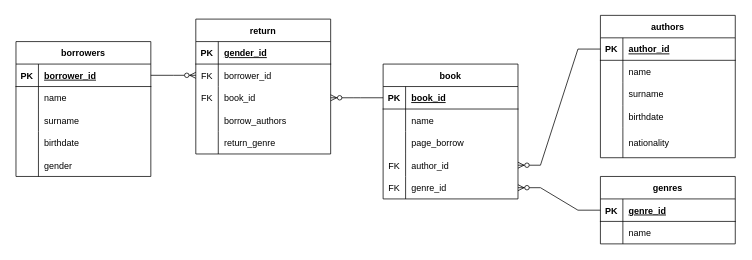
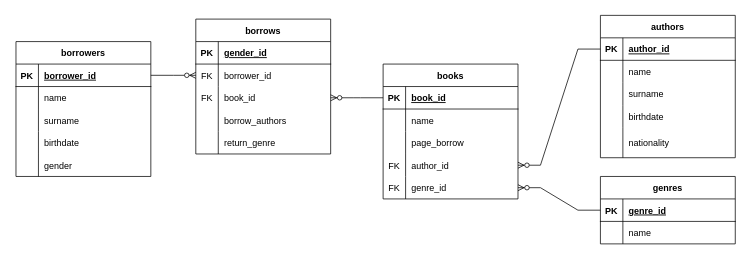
  <mxCell id="0" />
  <mxCell id="1" parent="0" />
  <mxCell id="2" value="borrowers" style="shape=table;startSize=30;container=1;collapsible=1;childLayout=tableLayout;fixedRows=1;rowLines=0;fontStyle=1;align=center;resizeLast=1;" parent="1" vertex="1"><mxGeometry x="20" y="55" width="180" height="180" as="geometry" /></mxCell>
  <mxCell id="3" value="" style="shape=tableRow;horizontal=0;startSize=0;swimlaneHead=0;swimlaneBody=0;fillColor=none;collapsible=0;dropTarget=0;points=[[0,0.5],[1,0.5]];portConstraint=eastwest;top=0;left=0;right=0;bottom=1;" parent="2" vertex="1"><mxGeometry y="30" width="180" height="30" as="geometry" /></mxCell>
  <mxCell id="4" value="PK" style="shape=partialRectangle;connectable=0;fillColor=none;top=0;left=0;bottom=0;right=0;fontStyle=1;overflow=hidden;" parent="3" vertex="1"><mxGeometry width="30" height="30" as="geometry"><mxRectangle width="30" height="30" as="alternateBounds" /></mxGeometry></mxCell>
  <mxCell id="5" value="borrower_id" style="shape=partialRectangle;connectable=0;fillColor=none;top=0;left=0;bottom=0;right=0;align=left;spacingLeft=6;fontStyle=5;overflow=hidden;" parent="3" vertex="1"><mxGeometry x="30" width="150" height="30" as="geometry"><mxRectangle width="150" height="30" as="alternateBounds" /></mxGeometry></mxCell>
  <mxCell id="6" value="" style="shape=tableRow;horizontal=0;startSize=0;swimlaneHead=0;swimlaneBody=0;fillColor=none;collapsible=0;dropTarget=0;points=[[0,0.5],[1,0.5]];portConstraint=eastwest;top=0;left=0;right=0;bottom=0;" parent="2" vertex="1"><mxGeometry y="60" width="180" height="30" as="geometry" /></mxCell>
  <mxCell id="7" value="" style="shape=partialRectangle;connectable=0;fillColor=none;top=0;left=0;bottom=0;right=0;editable=1;overflow=hidden;" parent="6" vertex="1"><mxGeometry width="30" height="30" as="geometry"><mxRectangle width="30" height="30" as="alternateBounds" /></mxGeometry></mxCell>
  <mxCell id="8" value="name" style="shape=partialRectangle;connectable=0;fillColor=none;top=0;left=0;bottom=0;right=0;align=left;spacingLeft=6;overflow=hidden;" parent="6" vertex="1"><mxGeometry x="30" width="150" height="30" as="geometry"><mxRectangle width="150" height="30" as="alternateBounds" /></mxGeometry></mxCell>
  <mxCell id="9" value="" style="shape=tableRow;horizontal=0;startSize=0;swimlaneHead=0;swimlaneBody=0;fillColor=none;collapsible=0;dropTarget=0;points=[[0,0.5],[1,0.5]];portConstraint=eastwest;top=0;left=0;right=0;bottom=0;" parent="2" vertex="1"><mxGeometry y="90" width="180" height="30" as="geometry" /></mxCell>
  <mxCell id="10" value="" style="shape=partialRectangle;connectable=0;fillColor=none;top=0;left=0;bottom=0;right=0;editable=1;overflow=hidden;" parent="9" vertex="1"><mxGeometry width="30" height="30" as="geometry"><mxRectangle width="30" height="30" as="alternateBounds" /></mxGeometry></mxCell>
  <mxCell id="11" value="surname" style="shape=partialRectangle;connectable=0;fillColor=none;top=0;left=0;bottom=0;right=0;align=left;spacingLeft=6;overflow=hidden;" parent="9" vertex="1"><mxGeometry x="30" width="150" height="30" as="geometry"><mxRectangle width="150" height="30" as="alternateBounds" /></mxGeometry></mxCell>
  <mxCell id="12" value="" style="shape=tableRow;horizontal=0;startSize=0;swimlaneHead=0;swimlaneBody=0;fillColor=none;collapsible=0;dropTarget=0;points=[[0,0.5],[1,0.5]];portConstraint=eastwest;top=0;left=0;right=0;bottom=0;" parent="2" vertex="1"><mxGeometry y="120" width="180" height="30" as="geometry" /></mxCell>
  <mxCell id="13" value="" style="shape=partialRectangle;connectable=0;fillColor=none;top=0;left=0;bottom=0;right=0;editable=1;overflow=hidden;" parent="12" vertex="1"><mxGeometry width="30" height="30" as="geometry"><mxRectangle width="30" height="30" as="alternateBounds" /></mxGeometry></mxCell>
  <mxCell id="14" value="birthdate" style="shape=partialRectangle;connectable=0;fillColor=none;top=0;left=0;bottom=0;right=0;align=left;spacingLeft=6;overflow=hidden;" parent="12" vertex="1"><mxGeometry x="30" width="150" height="30" as="geometry"><mxRectangle width="150" height="30" as="alternateBounds" /></mxGeometry></mxCell>
  <mxCell id="15" value="" style="shape=tableRow;horizontal=0;startSize=0;swimlaneHead=0;swimlaneBody=0;fillColor=none;collapsible=0;dropTarget=0;points=[[0,0.5],[1,0.5]];portConstraint=eastwest;top=0;left=0;right=0;bottom=0;" parent="2" vertex="1"><mxGeometry y="150" width="180" height="30" as="geometry" /></mxCell>
  <mxCell id="16" value="" style="shape=partialRectangle;connectable=0;fillColor=none;top=0;left=0;bottom=0;right=0;editable=1;overflow=hidden;" parent="15" vertex="1"><mxGeometry width="30" height="30" as="geometry"><mxRectangle width="30" height="30" as="alternateBounds" /></mxGeometry></mxCell>
  <mxCell id="17" value="gender" style="shape=partialRectangle;connectable=0;fillColor=none;top=0;left=0;bottom=0;right=0;align=left;spacingLeft=6;overflow=hidden;" parent="15" vertex="1"><mxGeometry x="30" width="150" height="30" as="geometry"><mxRectangle width="150" height="30" as="alternateBounds" /></mxGeometry></mxCell>
- <mxCell id="18" value="return" style="shape=table;startSize=30;container=1;collapsible=1;childLayout=tableLayout;fixedRows=1;rowLines=0;fontStyle=1;align=center;resizeLast=1;" parent="1" vertex="1"><mxGeometry x="260" y="25" width="180" height="180" as="geometry" /></mxCell>
+ <mxCell id="18" value="borrows" style="shape=table;startSize=30;container=1;collapsible=1;childLayout=tableLayout;fixedRows=1;rowLines=0;fontStyle=1;align=center;resizeLast=1;" parent="1" vertex="1"><mxGeometry x="260" y="25" width="180" height="180" as="geometry" /></mxCell>
  <mxCell id="19" value="" style="shape=tableRow;horizontal=0;startSize=0;swimlaneHead=0;swimlaneBody=0;fillColor=none;collapsible=0;dropTarget=0;points=[[0,0.5],[1,0.5]];portConstraint=eastwest;top=0;left=0;right=0;bottom=1;" parent="18" vertex="1"><mxGeometry y="30" width="180" height="30" as="geometry" /></mxCell>
  <mxCell id="20" value="PK" style="shape=partialRectangle;connectable=0;fillColor=none;top=0;left=0;bottom=0;right=0;fontStyle=1;overflow=hidden;" parent="19" vertex="1"><mxGeometry width="30" height="30" as="geometry"><mxRectangle width="30" height="30" as="alternateBounds" /></mxGeometry></mxCell>
  <mxCell id="21" value="gender_id" style="shape=partialRectangle;connectable=0;fillColor=none;top=0;left=0;bottom=0;right=0;align=left;spacingLeft=6;fontStyle=5;overflow=hidden;" parent="19" vertex="1"><mxGeometry x="30" width="150" height="30" as="geometry"><mxRectangle width="150" height="30" as="alternateBounds" /></mxGeometry></mxCell>
  <mxCell id="22" value="" style="shape=tableRow;horizontal=0;startSize=0;swimlaneHead=0;swimlaneBody=0;fillColor=none;collapsible=0;dropTarget=0;points=[[0,0.5],[1,0.5]];portConstraint=eastwest;top=0;left=0;right=0;bottom=0;" parent="18" vertex="1"><mxGeometry y="60" width="180" height="30" as="geometry" /></mxCell>
  <mxCell id="23" value="FK" style="shape=partialRectangle;connectable=0;fillColor=none;top=0;left=0;bottom=0;right=0;editable=1;overflow=hidden;" parent="22" vertex="1"><mxGeometry width="30" height="30" as="geometry"><mxRectangle width="30" height="30" as="alternateBounds" /></mxGeometry></mxCell>
  <mxCell id="24" value="borrower_id" style="shape=partialRectangle;connectable=0;fillColor=none;top=0;left=0;bottom=0;right=0;align=left;spacingLeft=6;overflow=hidden;" parent="22" vertex="1"><mxGeometry x="30" width="150" height="30" as="geometry"><mxRectangle width="150" height="30" as="alternateBounds" /></mxGeometry></mxCell>
  <mxCell id="25" value="" style="shape=tableRow;horizontal=0;startSize=0;swimlaneHead=0;swimlaneBody=0;fillColor=none;collapsible=0;dropTarget=0;points=[[0,0.5],[1,0.5]];portConstraint=eastwest;top=0;left=0;right=0;bottom=0;" parent="18" vertex="1"><mxGeometry y="90" width="180" height="30" as="geometry" /></mxCell>
  <mxCell id="26" value="FK" style="shape=partialRectangle;connectable=0;fillColor=none;top=0;left=0;bottom=0;right=0;editable=1;overflow=hidden;" parent="25" vertex="1"><mxGeometry width="30" height="30" as="geometry"><mxRectangle width="30" height="30" as="alternateBounds" /></mxGeometry></mxCell>
  <mxCell id="27" value="book_id" style="shape=partialRectangle;connectable=0;fillColor=none;top=0;left=0;bottom=0;right=0;align=left;spacingLeft=6;overflow=hidden;" parent="25" vertex="1"><mxGeometry x="30" width="150" height="30" as="geometry"><mxRectangle width="150" height="30" as="alternateBounds" /></mxGeometry></mxCell>
  <mxCell id="28" value="" style="shape=tableRow;horizontal=0;startSize=0;swimlaneHead=0;swimlaneBody=0;fillColor=none;collapsible=0;dropTarget=0;points=[[0,0.5],[1,0.5]];portConstraint=eastwest;top=0;left=0;right=0;bottom=0;" parent="18" vertex="1"><mxGeometry y="120" width="180" height="30" as="geometry" /></mxCell>
  <mxCell id="29" value="" style="shape=partialRectangle;connectable=0;fillColor=none;top=0;left=0;bottom=0;right=0;editable=1;overflow=hidden;" parent="28" vertex="1"><mxGeometry width="30" height="30" as="geometry"><mxRectangle width="30" height="30" as="alternateBounds" /></mxGeometry></mxCell>
  <mxCell id="30" value="borrow_authors" style="shape=partialRectangle;connectable=0;fillColor=none;top=0;left=0;bottom=0;right=0;align=left;spacingLeft=6;overflow=hidden;" parent="28" vertex="1"><mxGeometry x="30" width="150" height="30" as="geometry"><mxRectangle width="150" height="30" as="alternateBounds" /></mxGeometry></mxCell>
  <mxCell id="31" value="" style="shape=tableRow;horizontal=0;startSize=0;swimlaneHead=0;swimlaneBody=0;fillColor=none;collapsible=0;dropTarget=0;points=[[0,0.5],[1,0.5]];portConstraint=eastwest;top=0;left=0;right=0;bottom=0;" parent="18" vertex="1"><mxGeometry y="150" width="180" height="30" as="geometry" /></mxCell>
  <mxCell id="32" value="" style="shape=partialRectangle;connectable=0;fillColor=none;top=0;left=0;bottom=0;right=0;editable=1;overflow=hidden;" parent="31" vertex="1"><mxGeometry width="30" height="30" as="geometry"><mxRectangle width="30" height="30" as="alternateBounds" /></mxGeometry></mxCell>
  <mxCell id="33" value="return_genre" style="shape=partialRectangle;connectable=0;fillColor=none;top=0;left=0;bottom=0;right=0;align=left;spacingLeft=6;overflow=hidden;" parent="31" vertex="1"><mxGeometry x="30" width="150" height="30" as="geometry"><mxRectangle width="150" height="30" as="alternateBounds" /></mxGeometry></mxCell>
- <mxCell id="34" value="book" style="shape=table;startSize=30;container=1;collapsible=1;childLayout=tableLayout;fixedRows=1;rowLines=0;fontStyle=1;align=center;resizeLast=1;" parent="1" vertex="1"><mxGeometry x="510" y="85" width="180" height="180" as="geometry" /></mxCell>
+ <mxCell id="34" value="books" style="shape=table;startSize=30;container=1;collapsible=1;childLayout=tableLayout;fixedRows=1;rowLines=0;fontStyle=1;align=center;resizeLast=1;" parent="1" vertex="1"><mxGeometry x="510" y="85" width="180" height="180" as="geometry" /></mxCell>
  <mxCell id="35" value="" style="shape=tableRow;horizontal=0;startSize=0;swimlaneHead=0;swimlaneBody=0;fillColor=none;collapsible=0;dropTarget=0;points=[[0,0.5],[1,0.5]];portConstraint=eastwest;top=0;left=0;right=0;bottom=1;" parent="34" vertex="1"><mxGeometry y="30" width="180" height="30" as="geometry" /></mxCell>
  <mxCell id="36" value="PK" style="shape=partialRectangle;connectable=0;fillColor=none;top=0;left=0;bottom=0;right=0;fontStyle=1;overflow=hidden;" parent="35" vertex="1"><mxGeometry width="30" height="30" as="geometry"><mxRectangle width="30" height="30" as="alternateBounds" /></mxGeometry></mxCell>
  <mxCell id="37" value="book_id" style="shape=partialRectangle;connectable=0;fillColor=none;top=0;left=0;bottom=0;right=0;align=left;spacingLeft=6;fontStyle=5;overflow=hidden;" parent="35" vertex="1"><mxGeometry x="30" width="150" height="30" as="geometry"><mxRectangle width="150" height="30" as="alternateBounds" /></mxGeometry></mxCell>
  <mxCell id="38" value="" style="shape=tableRow;horizontal=0;startSize=0;swimlaneHead=0;swimlaneBody=0;fillColor=none;collapsible=0;dropTarget=0;points=[[0,0.5],[1,0.5]];portConstraint=eastwest;top=0;left=0;right=0;bottom=0;" parent="34" vertex="1"><mxGeometry y="60" width="180" height="30" as="geometry" /></mxCell>
  <mxCell id="39" value="" style="shape=partialRectangle;connectable=0;fillColor=none;top=0;left=0;bottom=0;right=0;editable=1;overflow=hidden;" parent="38" vertex="1"><mxGeometry width="30" height="30" as="geometry"><mxRectangle width="30" height="30" as="alternateBounds" /></mxGeometry></mxCell>
  <mxCell id="40" value="name" style="shape=partialRectangle;connectable=0;fillColor=none;top=0;left=0;bottom=0;right=0;align=left;spacingLeft=6;overflow=hidden;" parent="38" vertex="1"><mxGeometry x="30" width="150" height="30" as="geometry"><mxRectangle width="150" height="30" as="alternateBounds" /></mxGeometry></mxCell>
  <mxCell id="41" value="" style="shape=tableRow;horizontal=0;startSize=0;swimlaneHead=0;swimlaneBody=0;fillColor=none;collapsible=0;dropTarget=0;points=[[0,0.5],[1,0.5]];portConstraint=eastwest;top=0;left=0;right=0;bottom=0;" parent="34" vertex="1"><mxGeometry y="90" width="180" height="30" as="geometry" /></mxCell>
  <mxCell id="42" value="" style="shape=partialRectangle;connectable=0;fillColor=none;top=0;left=0;bottom=0;right=0;editable=1;overflow=hidden;" parent="41" vertex="1"><mxGeometry width="30" height="30" as="geometry"><mxRectangle width="30" height="30" as="alternateBounds" /></mxGeometry></mxCell>
  <mxCell id="43" value="page_borrow" style="shape=partialRectangle;connectable=0;fillColor=none;top=0;left=0;bottom=0;right=0;align=left;spacingLeft=6;overflow=hidden;" parent="41" vertex="1"><mxGeometry x="30" width="150" height="30" as="geometry"><mxRectangle width="150" height="30" as="alternateBounds" /></mxGeometry></mxCell>
  <mxCell id="44" value="" style="shape=tableRow;horizontal=0;startSize=0;swimlaneHead=0;swimlaneBody=0;fillColor=none;collapsible=0;dropTarget=0;points=[[0,0.5],[1,0.5]];portConstraint=eastwest;top=0;left=0;right=0;bottom=0;" parent="34" vertex="1"><mxGeometry y="120" width="180" height="30" as="geometry" /></mxCell>
  <mxCell id="45" value="FK" style="shape=partialRectangle;connectable=0;fillColor=none;top=0;left=0;bottom=0;right=0;editable=1;overflow=hidden;" parent="44" vertex="1"><mxGeometry width="30" height="30" as="geometry"><mxRectangle width="30" height="30" as="alternateBounds" /></mxGeometry></mxCell>
  <mxCell id="46" value="author_id" style="shape=partialRectangle;connectable=0;fillColor=none;top=0;left=0;bottom=0;right=0;align=left;spacingLeft=6;overflow=hidden;" parent="44" vertex="1"><mxGeometry x="30" width="150" height="30" as="geometry"><mxRectangle width="150" height="30" as="alternateBounds" /></mxGeometry></mxCell>
  <mxCell id="47" value="" style="shape=tableRow;horizontal=0;startSize=0;swimlaneHead=0;swimlaneBody=0;fillColor=none;collapsible=0;dropTarget=0;points=[[0,0.5],[1,0.5]];portConstraint=eastwest;top=0;left=0;right=0;bottom=0;" parent="34" vertex="1"><mxGeometry y="150" width="180" height="30" as="geometry" /></mxCell>
  <mxCell id="48" value="FK" style="shape=partialRectangle;connectable=0;fillColor=none;top=0;left=0;bottom=0;right=0;editable=1;overflow=hidden;" parent="47" vertex="1"><mxGeometry width="30" height="30" as="geometry"><mxRectangle width="30" height="30" as="alternateBounds" /></mxGeometry></mxCell>
  <mxCell id="49" value="genre_id" style="shape=partialRectangle;connectable=0;fillColor=none;top=0;left=0;bottom=0;right=0;align=left;spacingLeft=6;overflow=hidden;" parent="47" vertex="1"><mxGeometry x="30" width="150" height="30" as="geometry"><mxRectangle width="150" height="30" as="alternateBounds" /></mxGeometry></mxCell>
  <mxCell id="50" value="" style="edgeStyle=entityRelationEdgeStyle;fontSize=12;html=1;endArrow=ERzeroToMany;endFill=1;rounded=0;exitX=1;exitY=0.5;exitDx=0;exitDy=0;entryX=0;entryY=0.5;entryDx=0;entryDy=0;" parent="1" source="3" target="22" edge="1"><mxGeometry width="100" height="100" relative="1" as="geometry"><mxPoint x="320" y="75" as="sourcePoint" /><mxPoint x="310" y="-115" as="targetPoint" /></mxGeometry></mxCell>
  <mxCell id="51" value="" style="edgeStyle=entityRelationEdgeStyle;fontSize=12;html=1;endArrow=ERzeroToMany;endFill=1;rounded=0;entryX=1;entryY=0.5;entryDx=0;entryDy=0;exitX=0;exitY=0.5;exitDx=0;exitDy=0;" parent="1" source="35" target="25" edge="1"><mxGeometry width="100" height="100" relative="1" as="geometry"><mxPoint x="530" y="-205" as="sourcePoint" /><mxPoint x="410" y="-25" as="targetPoint" /></mxGeometry></mxCell>
  <mxCell id="52" value="authors" style="shape=table;startSize=30;container=1;collapsible=1;childLayout=tableLayout;fixedRows=1;rowLines=0;fontStyle=1;align=center;resizeLast=1;" parent="1" vertex="1"><mxGeometry x="800" y="20" width="180" height="190" as="geometry" /></mxCell>
  <mxCell id="53" value="" style="shape=tableRow;horizontal=0;startSize=0;swimlaneHead=0;swimlaneBody=0;fillColor=none;collapsible=0;dropTarget=0;points=[[0,0.5],[1,0.5]];portConstraint=eastwest;top=0;left=0;right=0;bottom=1;" parent="52" vertex="1"><mxGeometry y="30" width="180" height="30" as="geometry" /></mxCell>
  <mxCell id="54" value="PK" style="shape=partialRectangle;connectable=0;fillColor=none;top=0;left=0;bottom=0;right=0;fontStyle=1;overflow=hidden;" parent="53" vertex="1"><mxGeometry width="30" height="30" as="geometry"><mxRectangle width="30" height="30" as="alternateBounds" /></mxGeometry></mxCell>
  <mxCell id="55" value="author_id" style="shape=partialRectangle;connectable=0;fillColor=none;top=0;left=0;bottom=0;right=0;align=left;spacingLeft=6;fontStyle=5;overflow=hidden;" parent="53" vertex="1"><mxGeometry x="30" width="150" height="30" as="geometry"><mxRectangle width="150" height="30" as="alternateBounds" /></mxGeometry></mxCell>
  <mxCell id="56" value="" style="shape=tableRow;horizontal=0;startSize=0;swimlaneHead=0;swimlaneBody=0;fillColor=none;collapsible=0;dropTarget=0;points=[[0,0.5],[1,0.5]];portConstraint=eastwest;top=0;left=0;right=0;bottom=0;" parent="52" vertex="1"><mxGeometry y="60" width="180" height="30" as="geometry" /></mxCell>
  <mxCell id="57" value="" style="shape=partialRectangle;connectable=0;fillColor=none;top=0;left=0;bottom=0;right=0;editable=1;overflow=hidden;" parent="56" vertex="1"><mxGeometry width="30" height="30" as="geometry"><mxRectangle width="30" height="30" as="alternateBounds" /></mxGeometry></mxCell>
  <mxCell id="58" value="name" style="shape=partialRectangle;connectable=0;fillColor=none;top=0;left=0;bottom=0;right=0;align=left;spacingLeft=6;overflow=hidden;" parent="56" vertex="1"><mxGeometry x="30" width="150" height="30" as="geometry"><mxRectangle width="150" height="30" as="alternateBounds" /></mxGeometry></mxCell>
  <mxCell id="59" value="" style="shape=tableRow;horizontal=0;startSize=0;swimlaneHead=0;swimlaneBody=0;fillColor=none;collapsible=0;dropTarget=0;points=[[0,0.5],[1,0.5]];portConstraint=eastwest;top=0;left=0;right=0;bottom=0;" parent="52" vertex="1"><mxGeometry y="90" width="180" height="30" as="geometry" /></mxCell>
  <mxCell id="60" value="" style="shape=partialRectangle;connectable=0;fillColor=none;top=0;left=0;bottom=0;right=0;editable=1;overflow=hidden;" parent="59" vertex="1"><mxGeometry width="30" height="30" as="geometry"><mxRectangle width="30" height="30" as="alternateBounds" /></mxGeometry></mxCell>
  <mxCell id="61" value="surname" style="shape=partialRectangle;connectable=0;fillColor=none;top=0;left=0;bottom=0;right=0;align=left;spacingLeft=6;overflow=hidden;" parent="59" vertex="1"><mxGeometry x="30" width="150" height="30" as="geometry"><mxRectangle width="150" height="30" as="alternateBounds" /></mxGeometry></mxCell>
  <mxCell id="62" value="" style="shape=tableRow;horizontal=0;startSize=0;swimlaneHead=0;swimlaneBody=0;fillColor=none;collapsible=0;dropTarget=0;points=[[0,0.5],[1,0.5]];portConstraint=eastwest;top=0;left=0;right=0;bottom=0;" parent="52" vertex="1"><mxGeometry y="120" width="180" height="30" as="geometry" /></mxCell>
  <mxCell id="63" value="" style="shape=partialRectangle;connectable=0;fillColor=none;top=0;left=0;bottom=0;right=0;editable=1;overflow=hidden;" parent="62" vertex="1"><mxGeometry width="30" height="30" as="geometry"><mxRectangle width="30" height="30" as="alternateBounds" /></mxGeometry></mxCell>
  <mxCell id="64" value="birthdate" style="shape=partialRectangle;connectable=0;fillColor=none;top=0;left=0;bottom=0;right=0;align=left;spacingLeft=6;overflow=hidden;" parent="62" vertex="1"><mxGeometry x="30" width="150" height="30" as="geometry"><mxRectangle width="150" height="30" as="alternateBounds" /></mxGeometry></mxCell>
  <mxCell id="65" value="" style="shape=tableRow;horizontal=0;startSize=0;swimlaneHead=0;swimlaneBody=0;fillColor=none;collapsible=0;dropTarget=0;points=[[0,0.5],[1,0.5]];portConstraint=eastwest;top=0;left=0;right=0;bottom=0;" parent="52" vertex="1"><mxGeometry y="150" width="180" height="40" as="geometry" /></mxCell>
  <mxCell id="66" value="" style="shape=partialRectangle;connectable=0;fillColor=none;top=0;left=0;bottom=0;right=0;editable=1;overflow=hidden;" parent="65" vertex="1"><mxGeometry width="30" height="40" as="geometry"><mxRectangle width="30" height="40" as="alternateBounds" /></mxGeometry></mxCell>
  <mxCell id="67" value="nationality" style="shape=partialRectangle;connectable=0;fillColor=none;top=0;left=0;bottom=0;right=0;align=left;spacingLeft=6;overflow=hidden;" parent="65" vertex="1"><mxGeometry x="30" width="150" height="40" as="geometry"><mxRectangle width="150" height="40" as="alternateBounds" /></mxGeometry></mxCell>
  <mxCell id="68" value="genres" style="shape=table;startSize=30;container=1;collapsible=1;childLayout=tableLayout;fixedRows=1;rowLines=0;fontStyle=1;align=center;resizeLast=1;" parent="1" vertex="1"><mxGeometry x="800" y="235" width="180" height="90" as="geometry" /></mxCell>
  <mxCell id="69" value="" style="shape=tableRow;horizontal=0;startSize=0;swimlaneHead=0;swimlaneBody=0;fillColor=none;collapsible=0;dropTarget=0;points=[[0,0.5],[1,0.5]];portConstraint=eastwest;top=0;left=0;right=0;bottom=1;" parent="68" vertex="1"><mxGeometry y="30" width="180" height="30" as="geometry" /></mxCell>
  <mxCell id="70" value="PK" style="shape=partialRectangle;connectable=0;fillColor=none;top=0;left=0;bottom=0;right=0;fontStyle=1;overflow=hidden;" parent="69" vertex="1"><mxGeometry width="30" height="30" as="geometry"><mxRectangle width="30" height="30" as="alternateBounds" /></mxGeometry></mxCell>
  <mxCell id="71" value="genre_id" style="shape=partialRectangle;connectable=0;fillColor=none;top=0;left=0;bottom=0;right=0;align=left;spacingLeft=6;fontStyle=5;overflow=hidden;" parent="69" vertex="1"><mxGeometry x="30" width="150" height="30" as="geometry"><mxRectangle width="150" height="30" as="alternateBounds" /></mxGeometry></mxCell>
  <mxCell id="72" value="" style="shape=tableRow;horizontal=0;startSize=0;swimlaneHead=0;swimlaneBody=0;fillColor=none;collapsible=0;dropTarget=0;points=[[0,0.5],[1,0.5]];portConstraint=eastwest;top=0;left=0;right=0;bottom=0;" parent="68" vertex="1"><mxGeometry y="60" width="180" height="30" as="geometry" /></mxCell>
  <mxCell id="73" value="" style="shape=partialRectangle;connectable=0;fillColor=none;top=0;left=0;bottom=0;right=0;editable=1;overflow=hidden;" parent="72" vertex="1"><mxGeometry width="30" height="30" as="geometry"><mxRectangle width="30" height="30" as="alternateBounds" /></mxGeometry></mxCell>
  <mxCell id="74" value="name" style="shape=partialRectangle;connectable=0;fillColor=none;top=0;left=0;bottom=0;right=0;align=left;spacingLeft=6;overflow=hidden;" parent="72" vertex="1"><mxGeometry x="30" width="150" height="30" as="geometry"><mxRectangle width="150" height="30" as="alternateBounds" /></mxGeometry></mxCell>
  <mxCell id="75" value="" style="edgeStyle=entityRelationEdgeStyle;fontSize=12;html=1;endArrow=ERzeroToMany;endFill=1;rounded=0;exitX=0;exitY=0.5;exitDx=0;exitDy=0;entryX=1;entryY=0.5;entryDx=0;entryDy=0;" parent="1" source="69" target="47" edge="1"><mxGeometry width="100" height="100" relative="1" as="geometry"><mxPoint x="330" y="125" as="sourcePoint" /><mxPoint x="430" y="25" as="targetPoint" /></mxGeometry></mxCell>
  <mxCell id="76" value="" style="edgeStyle=entityRelationEdgeStyle;fontSize=12;html=1;endArrow=ERzeroToMany;endFill=1;rounded=0;exitX=0;exitY=0.5;exitDx=0;exitDy=0;entryX=1;entryY=0.5;entryDx=0;entryDy=0;" parent="1" source="53" target="44" edge="1"><mxGeometry width="100" height="100" relative="1" as="geometry"><mxPoint x="330" y="125" as="sourcePoint" /><mxPoint x="430" y="25" as="targetPoint" /></mxGeometry></mxCell>
